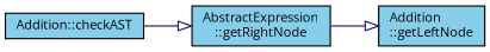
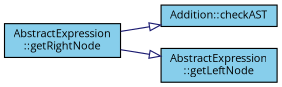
  digraph {
    fontname="Open Sans"
    rankdir=LR
    node [color=black fillcolor=skyblue fontname="Open Sans" fontsize=10 shape=record style=filled]
    edge [arrowhead=onormal color=midnightblue fontname="Open Sans" fontsize=10 labelfontname=Helvetica labelfontsize=10 style=solid]
    n1 [fontcolor=black height=0.2 label="Addition::checkAST" width=0.4]
    n2 [height=0.2 label="AbstractExpression\l::getRightNode" width=0.4]
-   n3 [height=0.2 label="Addition\l::getLeftNode" width=0.4]
-   n1 -> n2
+   n3 [height=0.2 label="AbstractExpression\l::getLeftNode" width=0.4]
+   n2 -> n1
    n2 -> n3
  }
